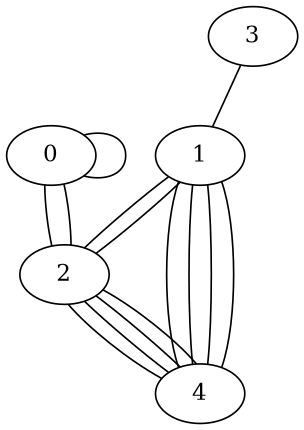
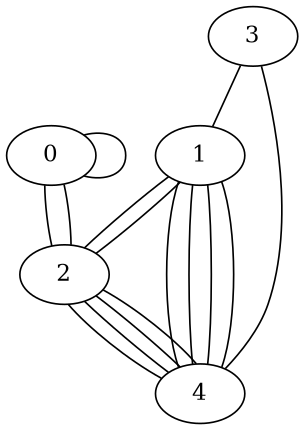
  graph {
    0
    2
    1
    4
    3
    0 -- 0
    0 -- 2
    0 -- 2
    2 -- 4
    2 -- 4
    2 -- 4
    2 -- 4
    1 -- 2
    1 -- 2
    1 -- 4
    1 -- 4
    1 -- 4
    1 -- 4
    3 -- 1
+   3 -- 4
  }
